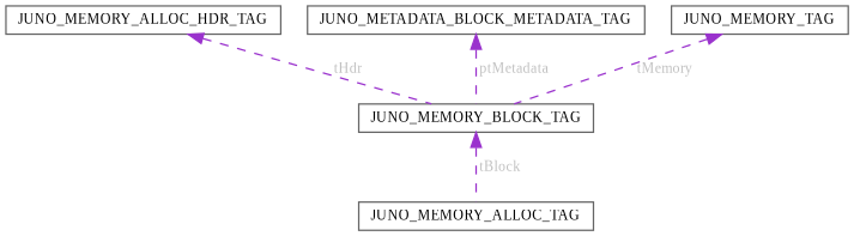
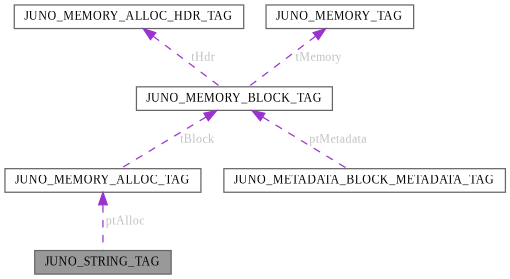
  digraph {
    fontname="Liberation Serif"
    node [color=gray40 fillcolor=white fontname="Liberation Serif" fontsize=10 shape=box style=filled]
    edge [color=darkorchid3 dir=back fontcolor=grey fontname="Liberation Serif" fontsize=10 labelfontname=Helvetica labelfontsize=10 style=dashed]
+   n1 [fillcolor=grey60 fontcolor=black height=0.2 label=JUNO_STRING_TAG width=0.4]
    n2 [height=0.2 label=JUNO_MEMORY_ALLOC_TAG width=0.4]
    n3 [height=0.2 label=JUNO_MEMORY_ALLOC_HDR_TAG width=0.4]
    n4 [height=0.2 label=JUNO_MEMORY_BLOCK_TAG width=0.4]
    n5 [height=0.2 label=JUNO_METADATA_BLOCK_METADATA_TAG width=0.4]
    n6 [height=0.2 label=JUNO_MEMORY_TAG width=0.4]
+   n2 -> n1 [label=" ptAlloc"]
    n3 -> n4 [label=" tHdr"]
    n4 -> n2 [label=" tBlock"]
-   n5 -> n4 [label=" ptMetadata"]
+   n4 -> n5 [label=" ptMetadata"]
    n6 -> n4 [label=" tMemory"]
  }
